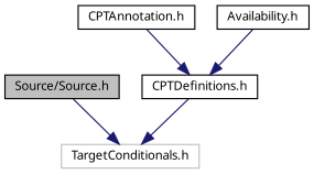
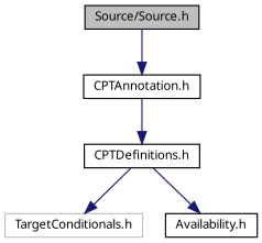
  digraph {
    node [color=black fontname="Lucinda Grande" fontsize=10 shape=record]
    edge [color=midnightblue fontname="Lucinda Grande" fontsize=10 labelfontname="Lucinda Grande" labelfontsize=10 style=solid]
    n1 [fillcolor=grey75 fontcolor=black height=0.2 label="Source/Source.h" style=filled width=0.4]
    n2 [height=0.2 label="CPTAnnotation.h" width=0.4]
    n3 [height=0.2 label="CPTDefinitions.h" width=0.4]
    n4 [color=grey75 height=0.2 label="TargetConditionals.h" width=0.4]
    n5 [height=0.2 label="Availability.h" width=0.4]
-   n1 -> n4
+   n1 -> n2
    n2 -> n3
    n3 -> n4
-   n5 -> n3
+   n3 -> n5
  }
